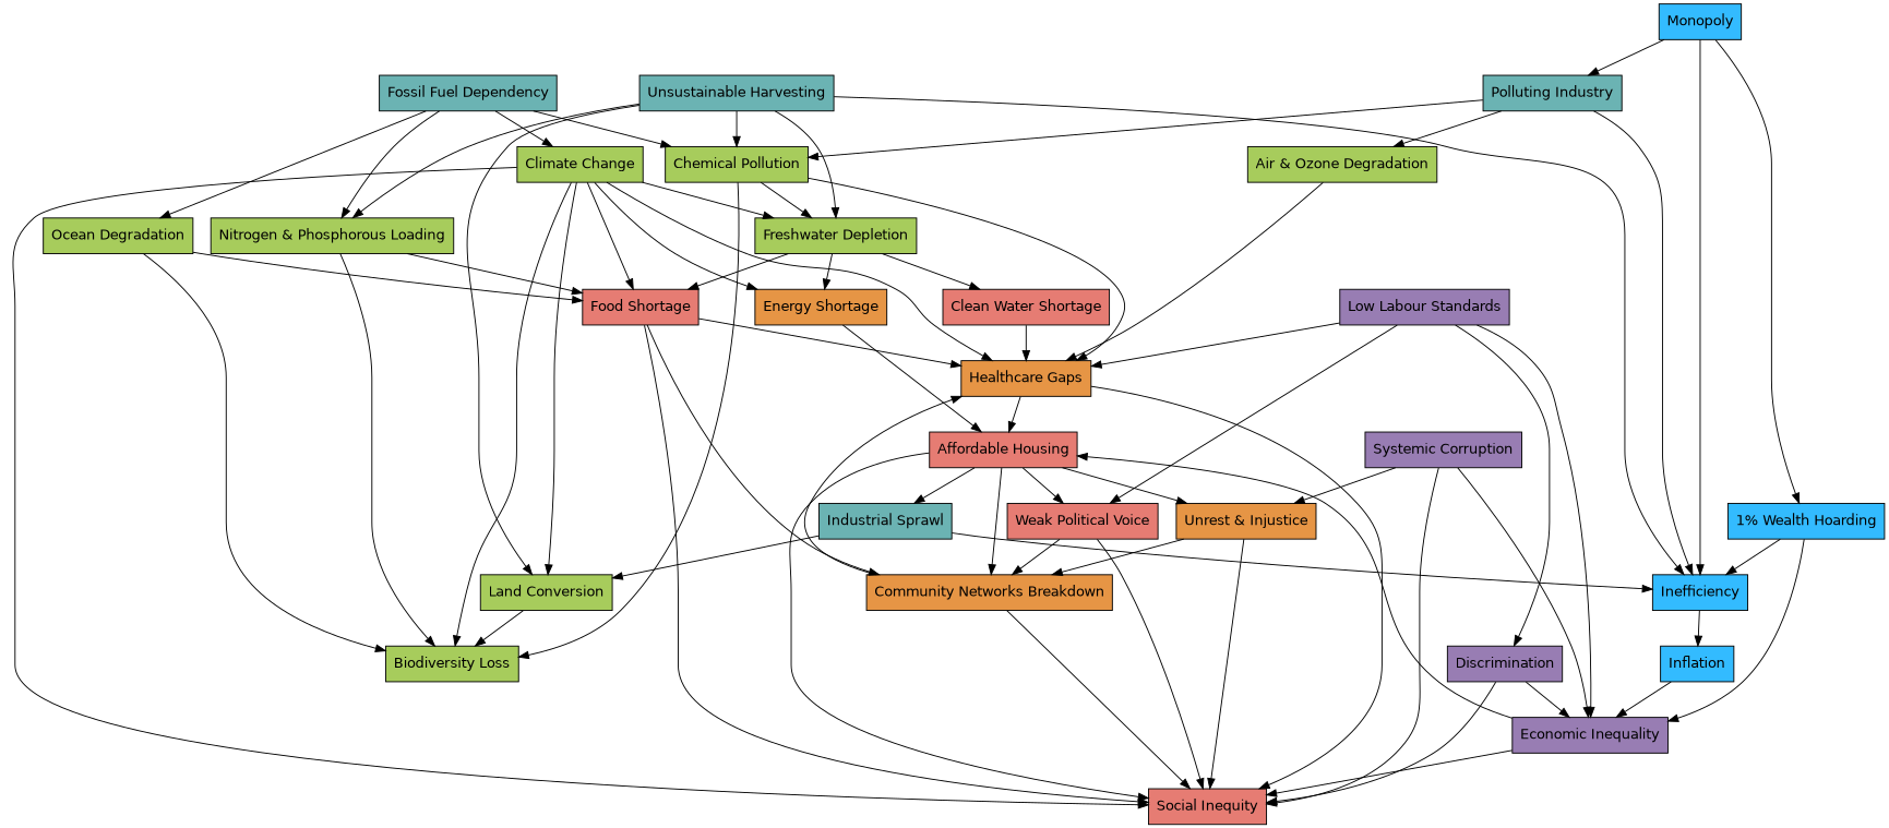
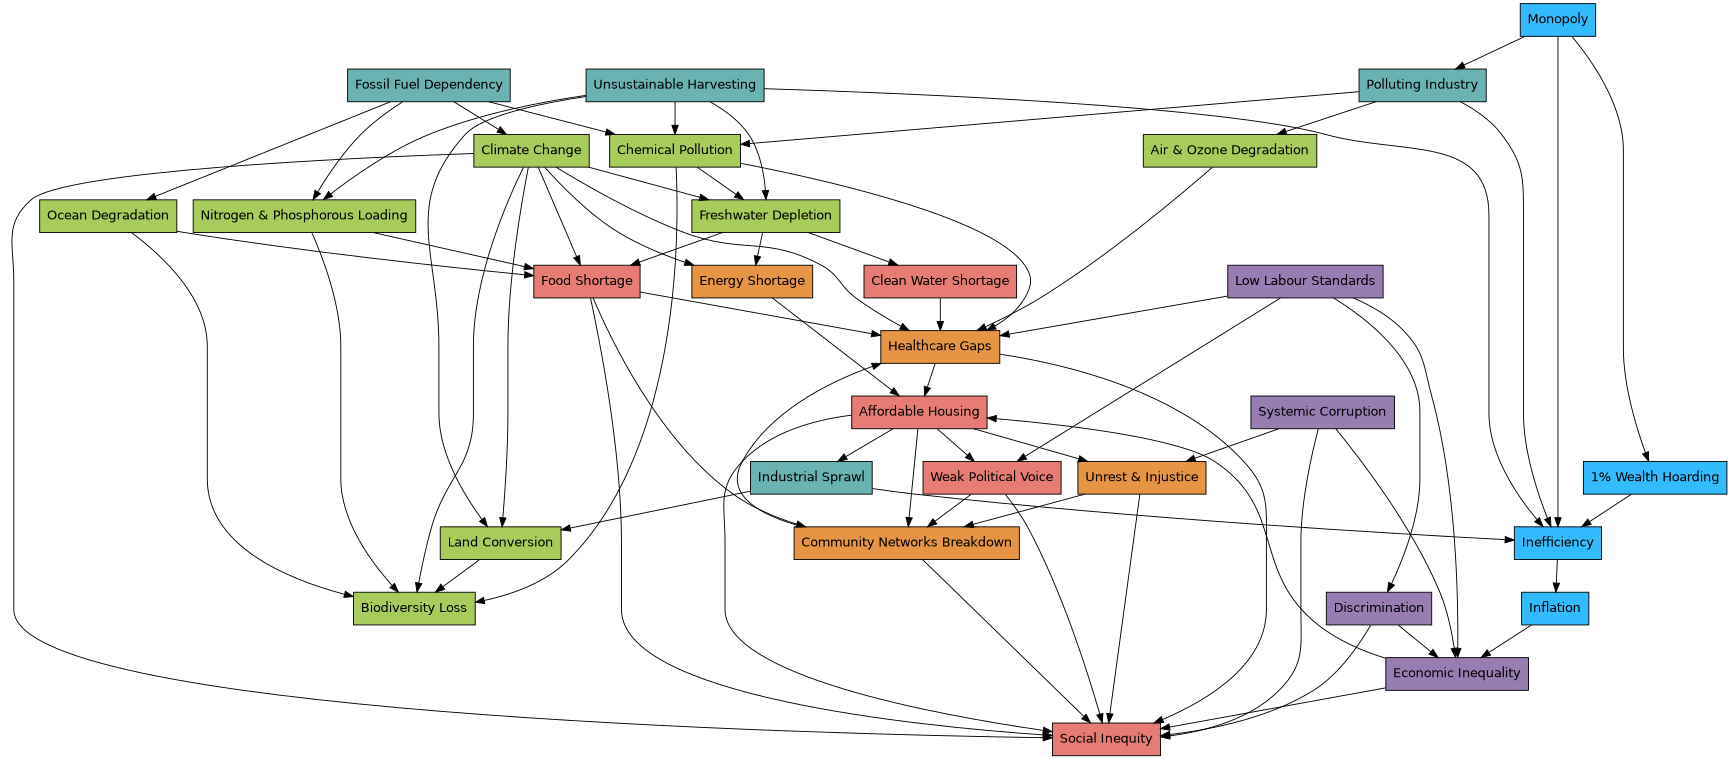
  digraph {
    fontname="DejaVu Sans"
    node [fillcolor="#a7cc5c" fontname="DejaVu Sans" shape=box style=filled]
    edge [fontname="DejaVu Sans"]
    "Unsustainable Harvesting" [fillcolor="#6bb3b3"]
    "Chemical Pollution"
    "Land Conversion"
    Inefficiency [fillcolor="#33bbff"]
    "Nitrogen & Phosphorous Loading"
    "Freshwater Depletion"
    "Biodiversity Loss"
    "Healthcare Gaps" [fillcolor="#e69545"]
    Inflation [fillcolor="#33bbff"]
    "Food Shortage" [fillcolor="#e67c73"]
    "Energy Shortage" [fillcolor="#e69545"]
    "Clean Water Shortage" [fillcolor="#e67c73"]
    Monopoly [fillcolor="#33bbff"]
    "Polluting Industry" [fillcolor="#6bb3b3"]
    "1% Wealth Hoarding" [fillcolor="#33bbff"]
    "Air & Ozone Degradation"
    "Economic Inequality" [fillcolor="#987db3"]
    "Social Inequity" [fillcolor="#e67c73"]
    "Affordable Housing" [fillcolor="#e67c73"]
    "Fossil Fuel Dependency" [fillcolor="#6bb3b3"]
    "Climate Change"
    "Ocean Degradation"
    "Community Networks Breakdown" [fillcolor="#e69545"]
    "Industrial Sprawl" [fillcolor="#6bb3b3"]
    "Weak Political Voice" [fillcolor="#e67c73"]
    "Unrest & Injustice" [fillcolor="#e69545"]
    "Low Labour Standards" [fillcolor="#987db3"]
    Discrimination [fillcolor="#987db3"]
    "Systemic Corruption" [fillcolor="#987db3"]
    "Unsustainable Harvesting" -> "Chemical Pollution"
    "Unsustainable Harvesting" -> "Land Conversion"
    "Unsustainable Harvesting" -> Inefficiency
    "Unsustainable Harvesting" -> "Nitrogen & Phosphorous Loading"
    "Unsustainable Harvesting" -> "Freshwater Depletion"
    "Chemical Pollution" -> "Freshwater Depletion"
    "Chemical Pollution" -> "Biodiversity Loss"
    "Chemical Pollution" -> "Healthcare Gaps"
    "Land Conversion" -> "Biodiversity Loss"
    Inefficiency -> Inflation
    "Nitrogen & Phosphorous Loading" -> "Biodiversity Loss"
    "Nitrogen & Phosphorous Loading" -> "Food Shortage"
    "Freshwater Depletion" -> "Food Shortage"
    "Freshwater Depletion" -> "Energy Shortage"
    "Freshwater Depletion" -> "Clean Water Shortage"
    "Healthcare Gaps" -> "Social Inequity"
    "Healthcare Gaps" -> "Affordable Housing"
    Inflation -> "Economic Inequality"
    "Food Shortage" -> "Healthcare Gaps"
    "Food Shortage" -> "Social Inequity"
    "Food Shortage" -> "Community Networks Breakdown"
    "Energy Shortage" -> "Affordable Housing"
    "Clean Water Shortage" -> "Healthcare Gaps"
    Monopoly -> Inefficiency
    Monopoly -> "Polluting Industry"
    Monopoly -> "1% Wealth Hoarding"
    "Polluting Industry" -> "Chemical Pollution"
    "Polluting Industry" -> Inefficiency
    "Polluting Industry" -> "Air & Ozone Degradation"
    "1% Wealth Hoarding" -> Inefficiency
-   "1% Wealth Hoarding" -> "Economic Inequality"
    "Air & Ozone Degradation" -> "Healthcare Gaps"
    "Economic Inequality" -> "Social Inequity"
    "Economic Inequality" -> "Affordable Housing"
    "Affordable Housing" -> "Social Inequity"
    "Affordable Housing" -> "Community Networks Breakdown"
    "Affordable Housing" -> "Industrial Sprawl"
    "Affordable Housing" -> "Weak Political Voice"
    "Affordable Housing" -> "Unrest & Injustice"
    "Fossil Fuel Dependency" -> "Chemical Pollution"
    "Fossil Fuel Dependency" -> "Nitrogen & Phosphorous Loading"
    "Fossil Fuel Dependency" -> "Climate Change"
    "Fossil Fuel Dependency" -> "Ocean Degradation"
    "Climate Change" -> "Land Conversion"
    "Climate Change" -> "Freshwater Depletion"
    "Climate Change" -> "Biodiversity Loss"
    "Climate Change" -> "Healthcare Gaps"
    "Climate Change" -> "Food Shortage"
    "Climate Change" -> "Energy Shortage"
    "Climate Change" -> "Social Inequity"
    "Ocean Degradation" -> "Biodiversity Loss"
    "Ocean Degradation" -> "Food Shortage"
    "Community Networks Breakdown" -> "Healthcare Gaps"
    "Community Networks Breakdown" -> "Social Inequity"
    "Industrial Sprawl" -> "Land Conversion"
    "Industrial Sprawl" -> Inefficiency
    "Weak Political Voice" -> "Social Inequity"
    "Weak Political Voice" -> "Community Networks Breakdown"
    "Unrest & Injustice" -> "Social Inequity"
    "Unrest & Injustice" -> "Community Networks Breakdown"
    "Low Labour Standards" -> "Healthcare Gaps"
    "Low Labour Standards" -> "Economic Inequality"
    "Low Labour Standards" -> "Weak Political Voice"
    "Low Labour Standards" -> Discrimination
    Discrimination -> "Economic Inequality"
    Discrimination -> "Social Inequity"
    "Systemic Corruption" -> "Economic Inequality"
    "Systemic Corruption" -> "Social Inequity"
    "Systemic Corruption" -> "Unrest & Injustice"
  }
